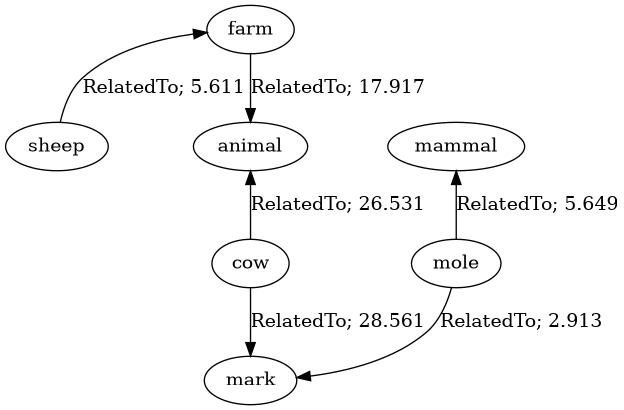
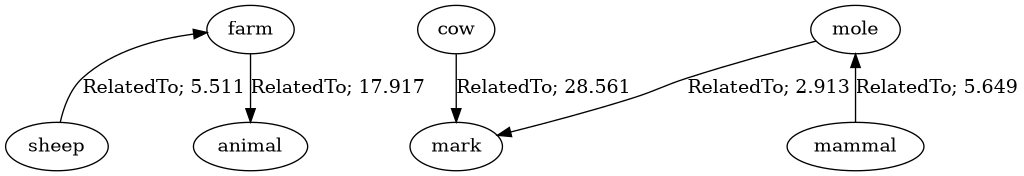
  digraph {
    edge [dir=back]
    n1 [label=farm]
    n2 [label=sheep]
    n3 [label=animal]
    n4 [label=cow]
    n5 [label=mark]
    n6 [label=mammal]
    n7 [label=mole]
-   n1 -> n2 [label="RelatedTo; 5.611" weight=5.511]
+   n1 -> n2 [label="RelatedTo; 5.511" weight=5.511]
    n1 -> n3 [dir=forward label="RelatedTo; 17.917" weight=17.917]
-   n3 -> n4 [label="RelatedTo; 26.531" weight=26.531]
    n4 -> n5 [dir=forward label="RelatedTo; 28.561" weight=28.561]
-   n6 -> n7 [label="RelatedTo; 5.649" weight=5.649]
+   n7 -> n6 [label="RelatedTo; 5.649" weight=5.649]
    n7 -> n5 [dir=forward label="RelatedTo; 2.913" weight=2.903]
  }
